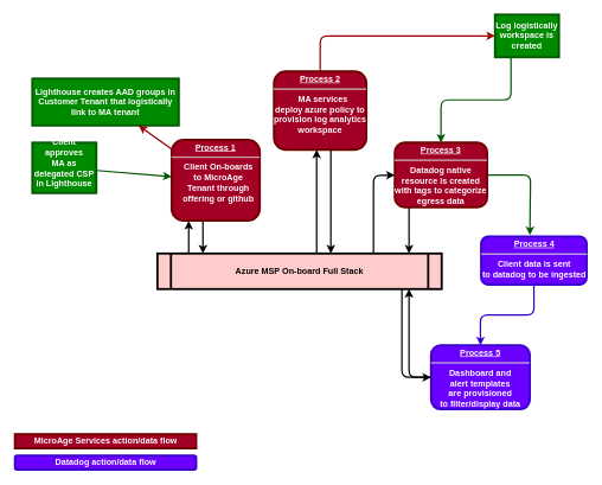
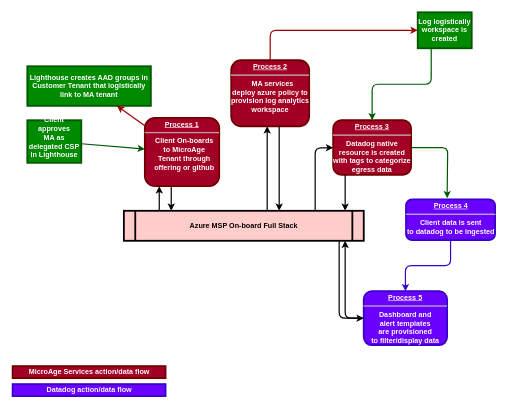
  <mxCell id="0" />
  <mxCell id="1" parent="0" />
  <mxCell id="2" value="&lt;p style=&quot;margin: 0px; margin-top: 4px; text-align: center; text-decoration: underline;&quot;&gt;&lt;strong&gt;Process 1&lt;br&gt;&lt;/strong&gt;&lt;/p&gt;&lt;hr&gt;&lt;p style=&quot;margin: 0px; margin-left: 8px;&quot;&gt;Client On-boards&lt;/p&gt;&lt;p style=&quot;margin: 0px; margin-left: 8px;&quot;&gt;to MicroAge&lt;/p&gt;&lt;p style=&quot;margin: 0px; margin-left: 8px;&quot;&gt;Tenant through&lt;/p&gt;&lt;p style=&quot;margin: 0px; margin-left: 8px;&quot;&gt;offering or github&lt;br&gt;&lt;/p&gt;" style="verticalAlign=middle;align=center;overflow=fill;fontSize=12;fontFamily=Helvetica;html=1;rounded=1;fontStyle=1;strokeWidth=3;fillColor=#a20025;strokeColor=#6F0000;fontColor=#ffffff;" parent="1" vertex="1"><mxGeometry x="241" y="196" width="124" height="114" as="geometry" /></mxCell>
  <mxCell id="3" value="Lighthouse creates AAD groups in Customer Tenant that logistically link to MA tenant" style="whiteSpace=wrap;align=center;verticalAlign=middle;fontStyle=1;strokeWidth=3;fillColor=#008a00;fontColor=#ffffff;strokeColor=#005700;" parent="1" vertex="1"><mxGeometry x="45" y="110" width="206" height="66" as="geometry" /></mxCell>
  <mxCell id="4" value="Client approves&#10;MA as delegated CSP&#10;in Lighthouse&#10;" style="whiteSpace=wrap;align=center;verticalAlign=middle;fontStyle=1;strokeWidth=3;fillColor=#008a00;fontColor=#ffffff;strokeColor=#005700;" parent="1" vertex="1"><mxGeometry x="45" y="200" width="90" height="71" as="geometry" /></mxCell>
- <mxCell id="5" value="Azure MSP On-board Full Stack" style="shape=process;whiteSpace=wrap;align=center;verticalAlign=middle;size=0.048;fontStyle=1;strokeWidth=3;fillColor=#FFCCCC;fontColor=#000000;" parent="1" vertex="1"><mxGeometry x="221" y="356" width="400" height="50" as="geometry" /></mxCell>
+ <mxCell id="5" value="Azure MSP On-board Full Stack" style="shape=process;whiteSpace=wrap;align=center;verticalAlign=middle;size=0.048;fontStyle=1;strokeWidth=3;fillColor=#FFCCCC;fontColor=#000000;" parent="1" vertex="1"><mxGeometry x="206" y="351" width="400" height="50" as="geometry" /></mxCell>
  <mxCell id="6" value="&lt;p style=&quot;margin: 0px; margin-top: 4px; text-align: center; text-decoration: underline;&quot;&gt;&lt;strong&gt;Process 2&lt;br&gt;&lt;/strong&gt;&lt;/p&gt;&lt;hr&gt;&lt;p style=&quot;margin: 0px; margin-left: 8px;&quot;&gt;MA services&lt;/p&gt;&lt;div&gt;deploy azure policy to&lt;/div&gt;&lt;div&gt;provision log analytics&lt;/div&gt;&lt;div&gt;workspace&lt;br&gt;&lt;/div&gt;" style="verticalAlign=middle;align=center;overflow=fill;fontSize=12;fontFamily=Helvetica;html=1;rounded=1;fontStyle=1;strokeWidth=3;fillColor=#a20025;fontColor=#ffffff;strokeColor=#6F0000;" parent="1" vertex="1"><mxGeometry x="385" y="100" width="130" height="110" as="geometry" /></mxCell>
  <mxCell id="7" style="edgeStyle=orthogonalEdgeStyle;rounded=1;orthogonalLoop=1;jettySize=auto;html=1;exitX=0.5;exitY=1;exitDx=0;exitDy=0;entryX=0.5;entryY=0;entryDx=0;entryDy=0;strokeWidth=2;fillColor=#6a00ff;strokeColor=#3700CC;" parent="1" source="8" target="11" edge="1"><mxGeometry relative="1" as="geometry" /></mxCell>
  <mxCell id="8" value="&lt;p style=&quot;margin: 0px; margin-top: 4px; text-align: center; text-decoration: underline;&quot;&gt;&lt;strong&gt;&lt;strong&gt;Process&lt;/strong&gt; 4&lt;br&gt;&lt;/strong&gt;&lt;/p&gt;&lt;hr&gt;&lt;div&gt;Client data is sent&lt;/div&gt;&lt;div&gt;to datadog to be ingested&lt;br&gt;&lt;/div&gt;" style="verticalAlign=middle;align=center;overflow=fill;fontSize=12;fontFamily=Helvetica;html=1;rounded=1;fontStyle=1;strokeWidth=3;fillColor=#6a00ff;fontColor=#ffffff;strokeColor=#3700CC;" parent="1" vertex="1"><mxGeometry x="676.5" y="332" width="148.5" height="68" as="geometry" /></mxCell>
  <mxCell id="9" style="edgeStyle=orthogonalEdgeStyle;rounded=1;orthogonalLoop=1;jettySize=auto;html=1;exitX=1;exitY=0.5;exitDx=0;exitDy=0;strokeWidth=2;fillColor=#008a00;strokeColor=#005700;" parent="1" source="10" edge="1"><mxGeometry relative="1" as="geometry"><mxPoint x="745" y="330" as="targetPoint" /><Array as="points"><mxPoint x="746" y="246" /></Array></mxGeometry></mxCell>
  <mxCell id="10" value="&lt;p style=&quot;margin: 0px; margin-top: 4px; text-align: center; text-decoration: underline;&quot;&gt;&lt;strong&gt;&lt;strong&gt;Process&lt;/strong&gt; 3&lt;br&gt;&lt;/strong&gt;&lt;/p&gt;&lt;hr&gt;&lt;div&gt;Datadog native &lt;br&gt;&lt;/div&gt;&lt;div&gt;resource is created&lt;/div&gt;&lt;div&gt;with tags to categorize&lt;/div&gt;&lt;div&gt;egress data&lt;br&gt;&lt;/div&gt;" style="verticalAlign=middle;align=center;overflow=fill;fontSize=12;fontFamily=Helvetica;html=1;rounded=1;fontStyle=1;strokeWidth=3;fillColor=#a20025;fontColor=#ffffff;strokeColor=#6F0000;" parent="1" vertex="1"><mxGeometry x="555" y="200" width="130" height="91" as="geometry" /></mxCell>
  <mxCell id="11" value="&lt;p style=&quot;margin: 0px; margin-top: 4px; text-align: center; text-decoration: underline;&quot;&gt;&lt;strong&gt;&lt;strong&gt;Process&lt;/strong&gt; 5&lt;br&gt;&lt;/strong&gt;&lt;/p&gt;&lt;hr&gt;&lt;div&gt;Dashboard and&lt;/div&gt;&lt;div&gt;alert templates&lt;/div&gt;&lt;div&gt;are provisioned&lt;/div&gt;&lt;div&gt;to filter/display data&lt;br&gt;&lt;/div&gt;" style="verticalAlign=middle;align=center;overflow=fill;fontSize=12;fontFamily=Helvetica;html=1;rounded=1;fontStyle=1;strokeWidth=3;fillColor=#6a00ff;fontColor=#ffffff;strokeColor=#3700CC;" parent="1" vertex="1"><mxGeometry x="606" y="485" width="139" height="90" as="geometry" /></mxCell>
  <mxCell id="12" value="Log logistically workspace is created" style="whiteSpace=wrap;align=center;verticalAlign=middle;fontStyle=1;strokeWidth=3;fillColor=#008a00;fontColor=#ffffff;strokeColor=#005700;" parent="1" vertex="1"><mxGeometry x="696" y="20" width="90" height="60" as="geometry" /></mxCell>
  <mxCell id="13" value="" style="edgeStyle=none;noEdgeStyle=1;strokeColor=#990000;strokeWidth=2;startArrow=classic;startFill=1;endArrow=none;endFill=0;" parent="1" source="3" target="2" edge="1"><mxGeometry width="100" height="100" relative="1" as="geometry"><mxPoint x="25" y="210" as="sourcePoint" /><mxPoint x="125" y="110" as="targetPoint" /></mxGeometry></mxCell>
  <mxCell id="14" value="" style="edgeStyle=none;noEdgeStyle=1;strokeColor=#005700;strokeWidth=2;fillColor=#008a00;" parent="1" source="4" target="2" edge="1"><mxGeometry width="100" height="100" relative="1" as="geometry"><mxPoint x="285" y="150" as="sourcePoint" /><mxPoint x="385" y="50" as="targetPoint" /></mxGeometry></mxCell>
  <mxCell id="15" value="" style="edgeStyle=elbowEdgeStyle;elbow=horizontal;strokeColor=#000000;strokeWidth=2" parent="1" source="5" target="2" edge="1"><mxGeometry width="100" height="100" relative="1" as="geometry"><mxPoint x="55" y="490" as="sourcePoint" /><mxPoint x="155" y="390" as="targetPoint" /><Array as="points"><mxPoint x="265" y="330" /></Array></mxGeometry></mxCell>
  <mxCell id="16" value="" style="edgeStyle=elbowEdgeStyle;elbow=horizontal;strokeColor=#000000;strokeWidth=2" parent="1" source="2" target="5" edge="1"><mxGeometry width="100" height="100" relative="1" as="geometry"><mxPoint x="55" y="460" as="sourcePoint" /><mxPoint x="155" y="360" as="targetPoint" /><Array as="points"><mxPoint x="285" y="320" /></Array></mxGeometry></mxCell>
  <mxCell id="17" value="" style="edgeStyle=elbowEdgeStyle;elbow=horizontal;strokeColor=#000000;strokeWidth=2" parent="1" source="5" target="6" edge="1"><mxGeometry width="100" height="100" relative="1" as="geometry"><mxPoint x="385" y="330" as="sourcePoint" /><mxPoint x="485" y="230" as="targetPoint" /><Array as="points"><mxPoint x="445" y="270" /></Array></mxGeometry></mxCell>
  <mxCell id="18" value="" style="edgeStyle=elbowEdgeStyle;elbow=horizontal;strokeColor=#000000;strokeWidth=2" parent="1" source="6" target="5" edge="1"><mxGeometry width="100" height="100" relative="1" as="geometry"><mxPoint x="355" y="330" as="sourcePoint" /><mxPoint x="455" y="230" as="targetPoint" /><Array as="points"><mxPoint x="465" y="280" /></Array></mxGeometry></mxCell>
  <mxCell id="19" value="" style="edgeStyle=elbowEdgeStyle;elbow=horizontal;strokeColor=#990000;strokeWidth=2" parent="1" source="6" target="12" edge="1"><mxGeometry width="100" height="100" relative="1" as="geometry"><mxPoint x="265" y="140" as="sourcePoint" /><mxPoint x="365" y="40" as="targetPoint" /><Array as="points"><mxPoint x="450" y="100" /></Array></mxGeometry></mxCell>
  <mxCell id="20" value="" style="edgeStyle=elbowEdgeStyle;elbow=vertical;entryX=0.25;entryY=1;strokeColor=#005700;strokeWidth=2;startArrow=classic;startFill=1;endArrow=none;endFill=0;fillColor=#008a00;" parent="1" source="10" target="12" edge="1"><mxGeometry width="100" height="100" relative="1" as="geometry"><mxPoint x="535" y="210" as="sourcePoint" /><mxPoint x="635" y="110" as="targetPoint" /></mxGeometry></mxCell>
  <mxCell id="21" value="" style="edgeStyle=elbowEdgeStyle;elbow=horizontal;strokeColor=#000000;strokeWidth=2" parent="1" source="10" target="5" edge="1"><mxGeometry width="100" height="100" relative="1" as="geometry"><mxPoint x="575" y="340" as="sourcePoint" /><mxPoint x="515" y="210" as="targetPoint" /><Array as="points"><mxPoint x="575" y="320" /></Array></mxGeometry></mxCell>
  <mxCell id="22" value="" style="edgeStyle=segmentEdgeStyle;strokeColor=#000000;strokeWidth=2" parent="1" source="5" target="10" edge="1"><mxGeometry width="100" height="100" relative="1" as="geometry"><mxPoint x="345" y="320" as="sourcePoint" /><mxPoint x="445" y="220" as="targetPoint" /><Array as="points"><mxPoint x="525" y="246" /></Array></mxGeometry></mxCell>
  <mxCell id="23" value="" style="edgeStyle=elbowEdgeStyle;elbow=horizontal;strokeColor=#000000;strokeWidth=2" parent="1" source="11" target="5" edge="1"><mxGeometry width="100" height="100" relative="1" as="geometry"><mxPoint x="425" y="540" as="sourcePoint" /><mxPoint x="525" y="440" as="targetPoint" /><Array as="points"><mxPoint x="575" y="430" /></Array></mxGeometry></mxCell>
  <mxCell id="24" value="" style="edgeStyle=elbowEdgeStyle;elbow=horizontal;strokeColor=#000000;strokeWidth=2" parent="1" source="5" target="11" edge="1"><mxGeometry width="100" height="100" relative="1" as="geometry"><mxPoint x="405" y="550" as="sourcePoint" /><mxPoint x="505" y="450" as="targetPoint" /><Array as="points"><mxPoint x="565" y="440" /></Array></mxGeometry></mxCell>
  <mxCell id="25" value="MicroAge Services action/data flow" style="whiteSpace=wrap;align=center;verticalAlign=middle;fontStyle=1;strokeWidth=3;fillColor=#a20025;fontColor=#ffffff;strokeColor=#6F0000;" parent="1" vertex="1"><mxGeometry x="20.5" y="610" width="255" height="20" as="geometry" /></mxCell>
- <mxCell id="26" value="Datadog action/data flow" style="whiteSpace=wrap;align=center;verticalAlign=middle;fontStyle=1;strokeWidth=3;fillColor=#6a00ff;fontColor=#ffffff;strokeColor=#3700CC;rounded=1;" parent="1" vertex="1"><mxGeometry x="20.5" y="640" width="255" height="20" as="geometry" /></mxCell>
+ <mxCell id="26" value="Datadog action/data flow" style="whiteSpace=wrap;align=center;verticalAlign=middle;fontStyle=1;strokeWidth=3;fillColor=#6a00ff;fontColor=#ffffff;strokeColor=#3700CC;" parent="1" vertex="1"><mxGeometry x="20.5" y="640" width="255" height="20" as="geometry" /></mxCell>
